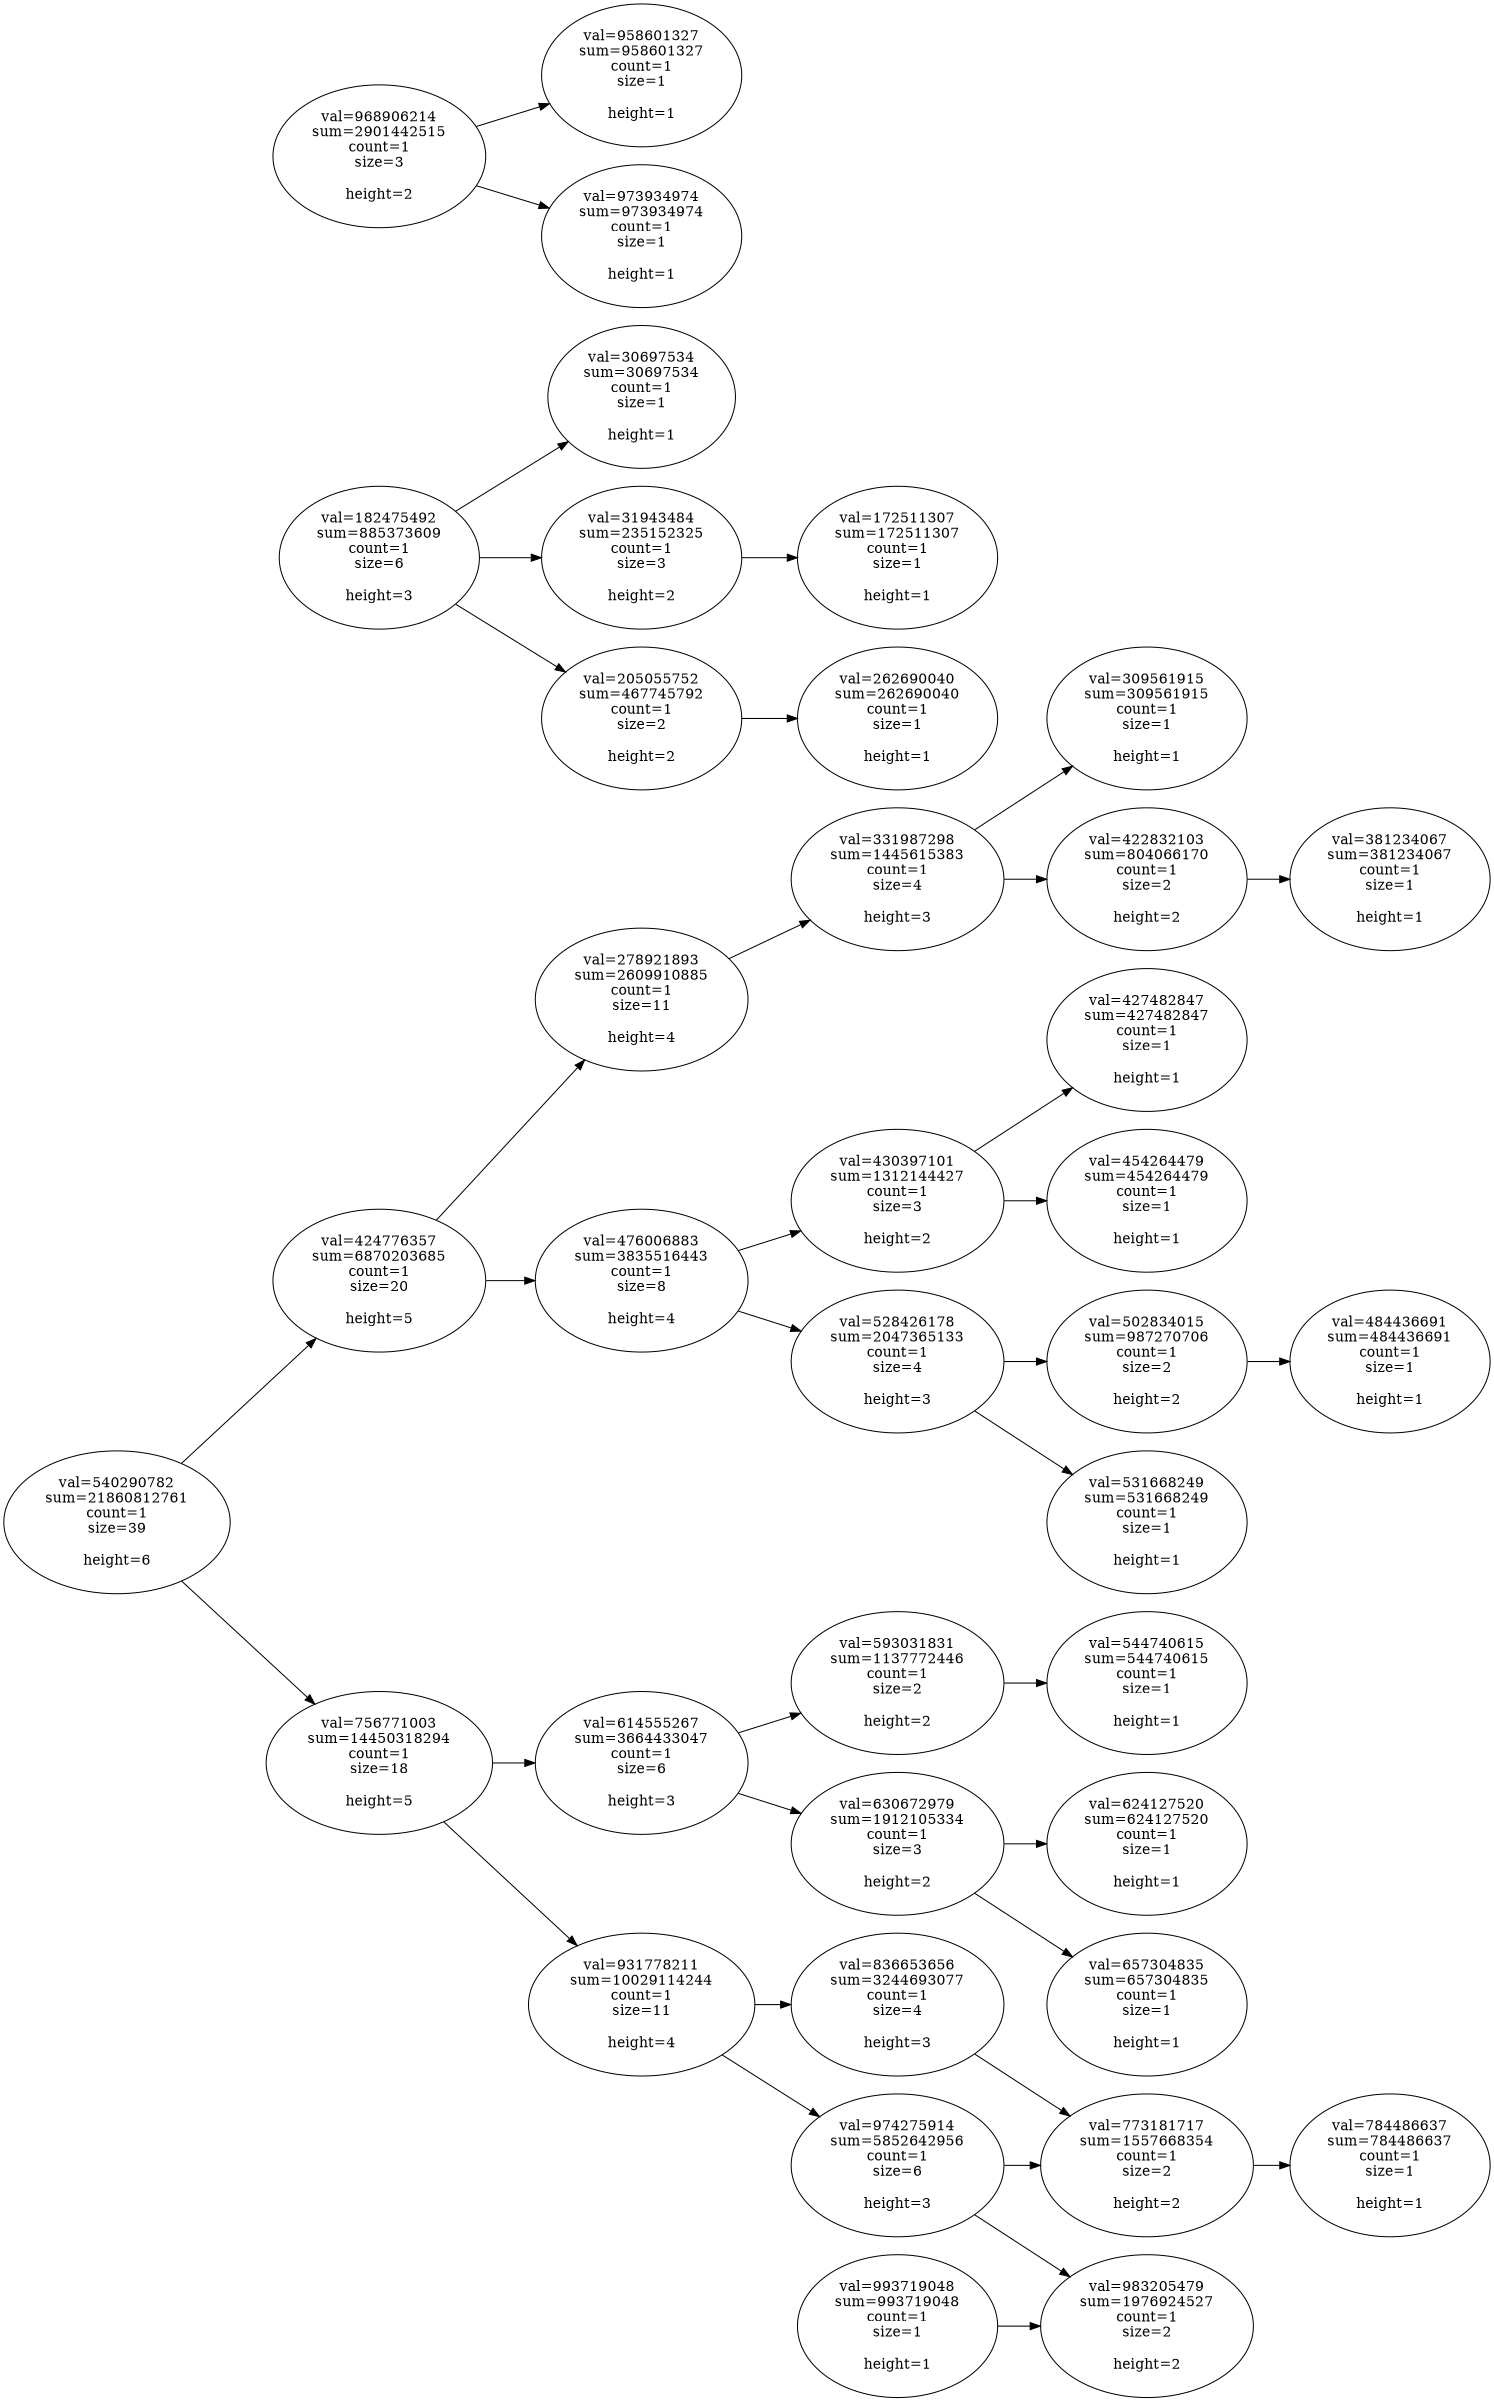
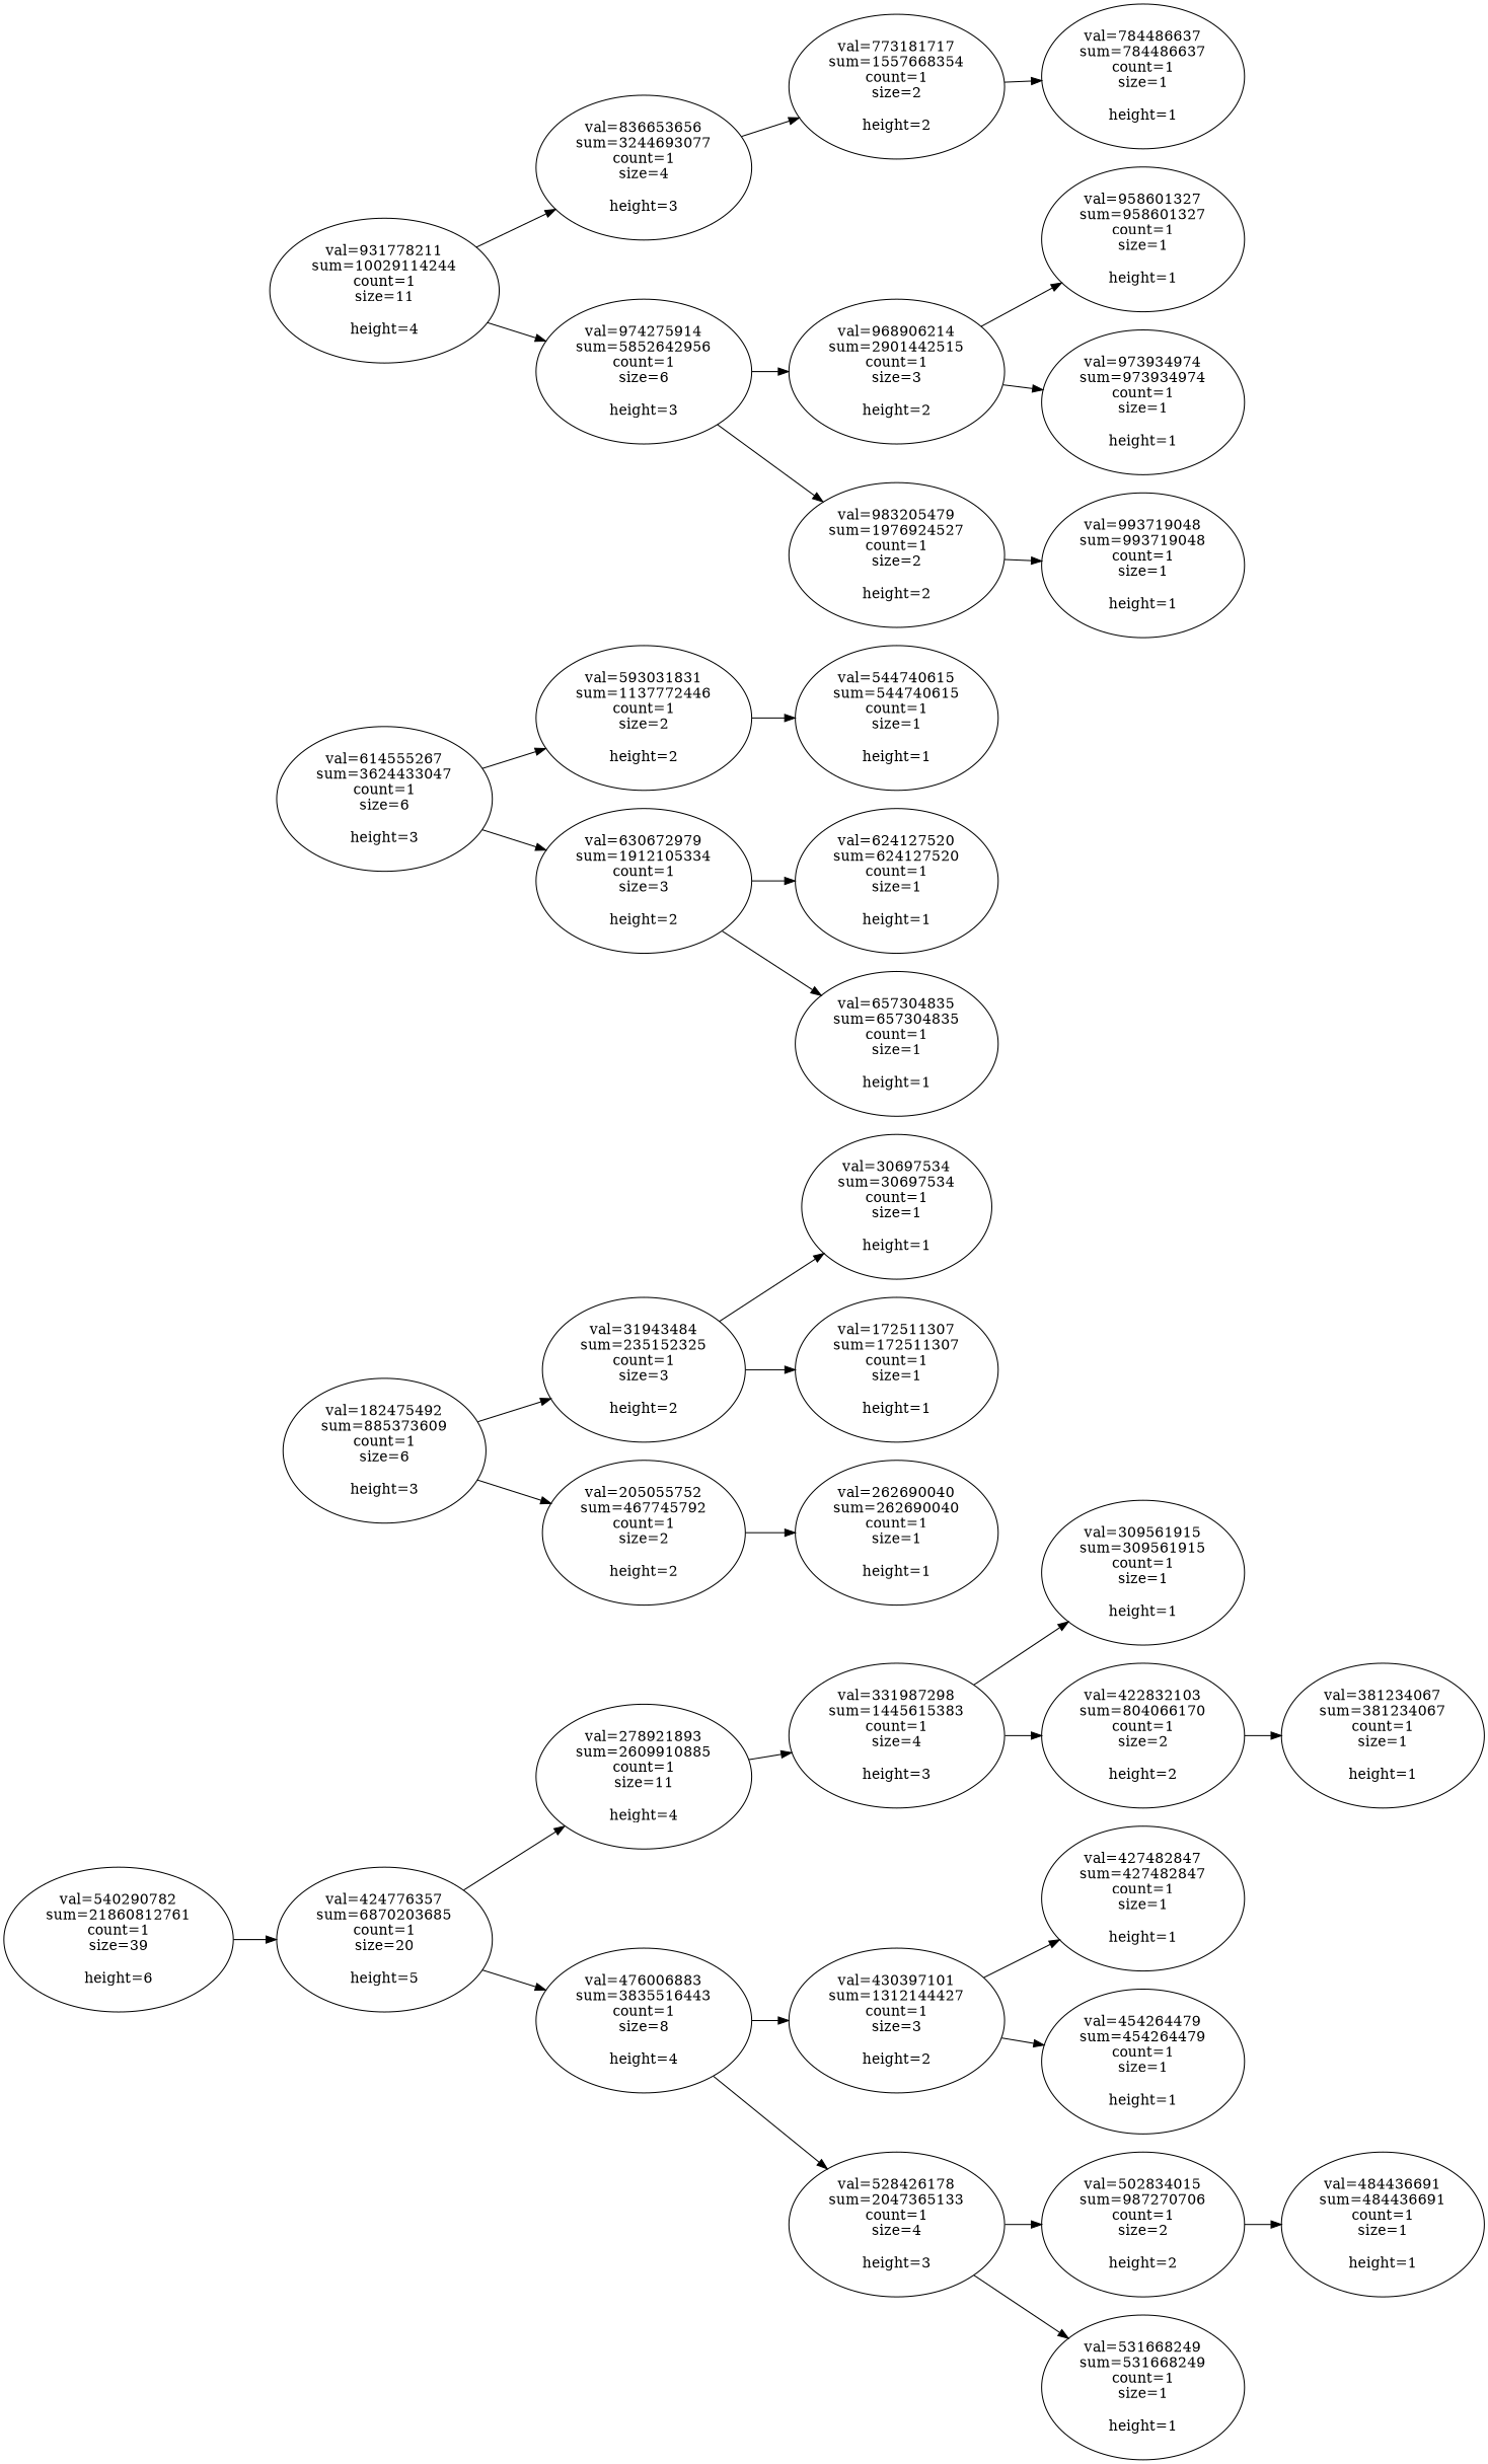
  digraph {
    rankdir=LR
    n1 [label=<val=540290782<BR/>sum=21860812761<BR/>count=1<BR/>size=39<BR/><BR/>height=6<BR/>>]
    n2 [label=<val=424776357<BR/>sum=6870203685<BR/>count=1<BR/>size=20<BR/><BR/>height=5<BR/>>]
-   n3 [label=<val=756771003<BR/>sum=14450318294<BR/>count=1<BR/>size=18<BR/><BR/>height=5<BR/>>]
    n4 [label=<val=30697534<BR/>sum=30697534<BR/>count=1<BR/>size=1<BR/><BR/>height=1<BR/>>]
    n5 [label=<val=31943484<BR/>sum=235152325<BR/>count=1<BR/>size=3<BR/><BR/>height=2<BR/>>]
    n6 [label=<val=172511307<BR/>sum=172511307<BR/>count=1<BR/>size=1<BR/><BR/>height=1<BR/>>]
    n7 [label=<val=182475492<BR/>sum=885373609<BR/>count=1<BR/>size=6<BR/><BR/>height=3<BR/>>]
    n8 [label=<val=205055752<BR/>sum=467745792<BR/>count=1<BR/>size=2<BR/><BR/>height=2<BR/>>]
    n9 [label=<val=262690040<BR/>sum=262690040<BR/>count=1<BR/>size=1<BR/><BR/>height=1<BR/>>]
    n10 [label=<val=278921893<BR/>sum=2609910885<BR/>count=1<BR/>size=11<BR/><BR/>height=4<BR/>>]
    n11 [label=<val=331987298<BR/>sum=1445615383<BR/>count=1<BR/>size=4<BR/><BR/>height=3<BR/>>]
    n12 [label=<val=309561915<BR/>sum=309561915<BR/>count=1<BR/>size=1<BR/><BR/>height=1<BR/>>]
    n13 [label=<val=422832103<BR/>sum=804066170<BR/>count=1<BR/>size=2<BR/><BR/>height=2<BR/>>]
    n14 [label=<val=381234067<BR/>sum=381234067<BR/>count=1<BR/>size=1<BR/><BR/>height=1<BR/>>]
    n15 [label=<val=476006883<BR/>sum=3835516443<BR/>count=1<BR/>size=8<BR/><BR/>height=4<BR/>>]
    n16 [label=<val=430397101<BR/>sum=1312144427<BR/>count=1<BR/>size=3<BR/><BR/>height=2<BR/>>]
    n17 [label=<val=528426178<BR/>sum=2047365133<BR/>count=1<BR/>size=4<BR/><BR/>height=3<BR/>>]
    n18 [label=<val=427482847<BR/>sum=427482847<BR/>count=1<BR/>size=1<BR/><BR/>height=1<BR/>>]
    n19 [label=<val=454264479<BR/>sum=454264479<BR/>count=1<BR/>size=1<BR/><BR/>height=1<BR/>>]
    n20 [label=<val=502834015<BR/>sum=987270706<BR/>count=1<BR/>size=2<BR/><BR/>height=2<BR/>>]
    n21 [label=<val=531668249<BR/>sum=531668249<BR/>count=1<BR/>size=1<BR/><BR/>height=1<BR/>>]
    n22 [label=<val=484436691<BR/>sum=484436691<BR/>count=1<BR/>size=1<BR/><BR/>height=1<BR/>>]
-   n23 [label=<val=614555267<BR/>sum=3664433047<BR/>count=1<BR/>size=6<BR/><BR/>height=3<BR/>>]
+   n23 [label=<val=614555267<BR/>sum=3624433047<BR/>count=1<BR/>size=6<BR/><BR/>height=3<BR/>>]
    n24 [label=<val=931778211<BR/>sum=10029114244<BR/>count=1<BR/>size=11<BR/><BR/>height=4<BR/>>]
    n25 [label=<val=544740615<BR/>sum=544740615<BR/>count=1<BR/>size=1<BR/><BR/>height=1<BR/>>]
    n26 [label=<val=593031831<BR/>sum=1137772446<BR/>count=1<BR/>size=2<BR/><BR/>height=2<BR/>>]
    n27 [label=<val=630672979<BR/>sum=1912105334<BR/>count=1<BR/>size=3<BR/><BR/>height=2<BR/>>]
    n28 [label=<val=624127520<BR/>sum=624127520<BR/>count=1<BR/>size=1<BR/><BR/>height=1<BR/>>]
    n29 [label=<val=657304835<BR/>sum=657304835<BR/>count=1<BR/>size=1<BR/><BR/>height=1<BR/>>]
    n30 [label=<val=836653656<BR/>sum=3244693077<BR/>count=1<BR/>size=4<BR/><BR/>height=3<BR/>>]
    n31 [label=<val=974275914<BR/>sum=5852642956<BR/>count=1<BR/>size=6<BR/><BR/>height=3<BR/>>]
    n32 [label=<val=773181717<BR/>sum=1557668354<BR/>count=1<BR/>size=2<BR/><BR/>height=2<BR/>>]
    n33 [label=<val=784486637<BR/>sum=784486637<BR/>count=1<BR/>size=1<BR/><BR/>height=1<BR/>>]
    n34 [label=<val=968906214<BR/>sum=2901442515<BR/>count=1<BR/>size=3<BR/><BR/>height=2<BR/>>]
    n35 [label=<val=983205479<BR/>sum=1976924527<BR/>count=1<BR/>size=2<BR/><BR/>height=2<BR/>>]
    n36 [label=<val=958601327<BR/>sum=958601327<BR/>count=1<BR/>size=1<BR/><BR/>height=1<BR/>>]
    n37 [label=<val=973934974<BR/>sum=973934974<BR/>count=1<BR/>size=1<BR/><BR/>height=1<BR/>>]
    n38 [label=<val=993719048<BR/>sum=993719048<BR/>count=1<BR/>size=1<BR/><BR/>height=1<BR/>>]
    subgraph sub_1 {
      rank=source
      n1
    }
    n1 -> n2
-   n1 -> n3
    n2 -> n10
    n2 -> n15
-   n3 -> n23
-   n3 -> n24
-   n7 -> n4
+   n5 -> n4
    n5 -> n6
    n7 -> n5
    n7 -> n8
    n8 -> n9
    n10 -> n11
    n11 -> n12
    n11 -> n13
    n13 -> n14
    n15 -> n16
    n15 -> n17
    n16 -> n18
    n16 -> n19
    n17 -> n20
    n17 -> n21
    n20 -> n22
    n23 -> n26
    n23 -> n27
    n24 -> n30
    n24 -> n31
    n26 -> n25
    n27 -> n28
    n27 -> n29
    n30 -> n32
-   n31 -> n32
+   n31 -> n34
    n31 -> n35
    n32 -> n33
    n34 -> n36
    n34 -> n37
-   n38 -> n35
+   n35 -> n38
  }
